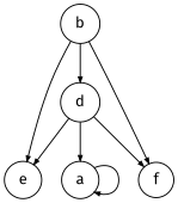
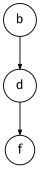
  digraph {
    fontname="Fira Sans"
    node [fontname="Fira Sans" shape=circle]
    edge [arrowsize=.5 color=black fontname="Fira Sans" weight=.1]
-   a [height=0.12 width=0.12]
-   e [height=0.12 width=0.12]
    f [height=0.12 width=0.12]
    b [height=0.12 width=0.12]
    d [height=0.12 width=0.12]
-   a -> a
-   b -> e
-   b -> f
    b -> d
-   d -> a
-   d -> e
    d -> f
  }
